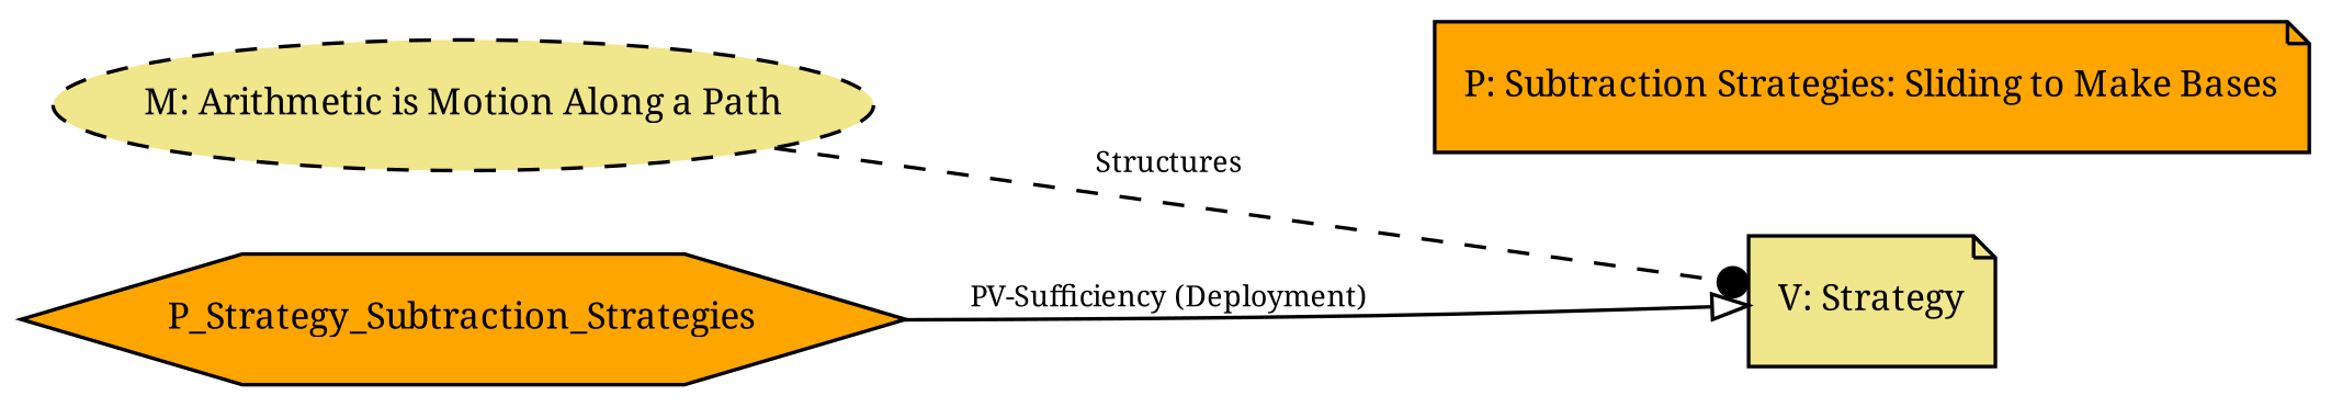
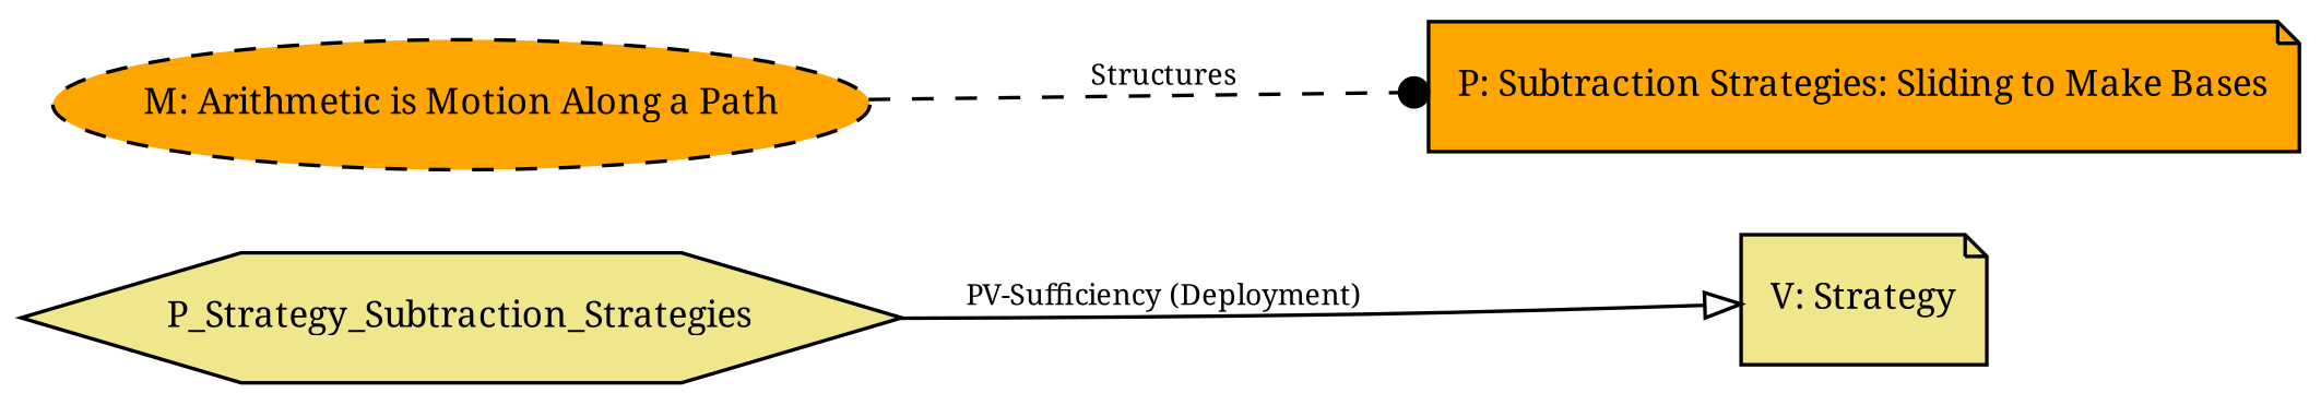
  digraph {
    fontname="Noto Serif"
    rankdir=LR
    node [fillcolor=khaki fontname="Noto Serif" fontsize=10 shape=note style=filled]
    edge [fontname="Noto Serif" fontsize=8]
-   n1 [label="M: Arithmetic is Motion Along a Path" shape=ellipse style="rounded,dashed,filled"]
+   n1 [fillcolor=orange label="M: Arithmetic is Motion Along a Path" shape=ellipse style="rounded,dashed,filled"]
    n2 [label="V: Strategy" style="rounded,filled"]
-   P_Strategy_Subtraction_Strategies [fillcolor=orange shape=hexagon]
+   P_Strategy_Subtraction_Strategies [shape=hexagon]
    n4 [fillcolor=orange label="P: Subtraction Strategies: Sliding to Make Bases"]
-   n1 -> n2 [arrowhead=dot label=Structures style=dashed]
+   n1 -> n4 [arrowhead=dot label=Structures style=dashed]
    P_Strategy_Subtraction_Strategies -> n2 [arrowhead=onormal label="PV-Sufficiency (Deployment)" style=solid tailport=_Sliding_to_Make_Bases]
  }
